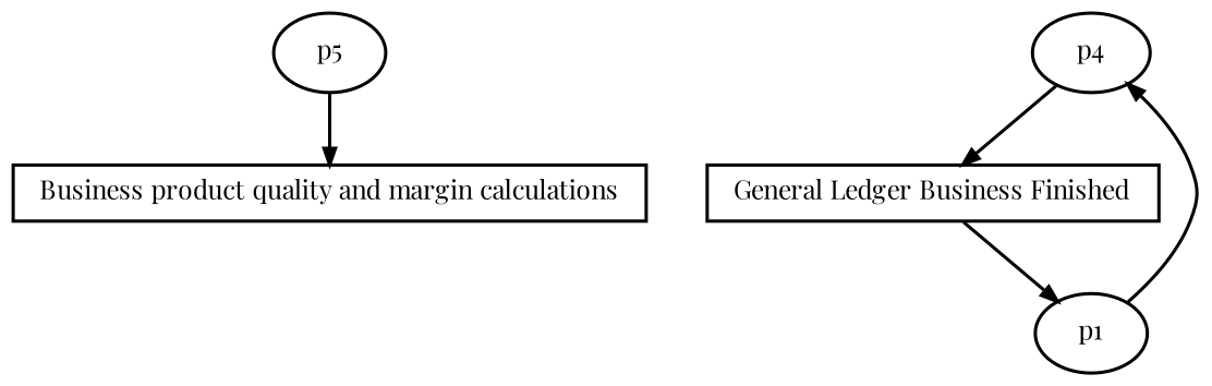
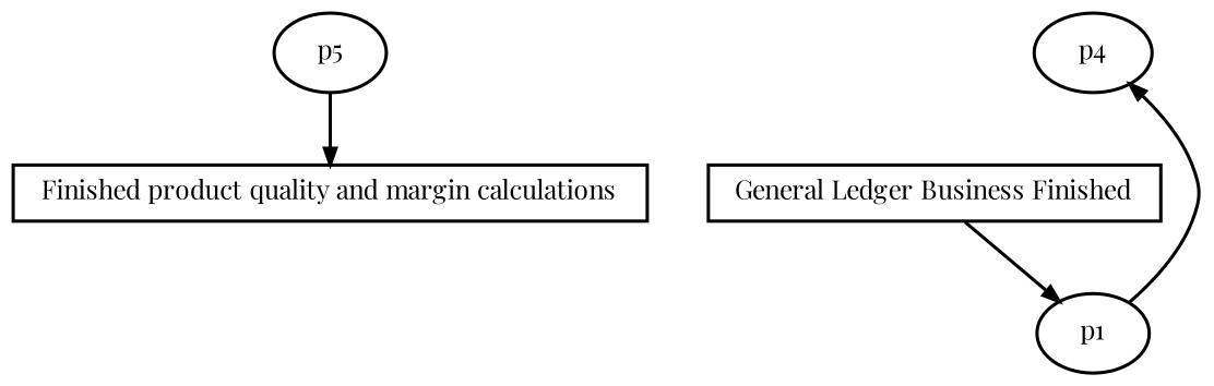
  digraph {
    fontname="Playfair Display"
    fontsize=8
    rankdir=TB
    ranksep=.3
    remincross=true
    node [fontname="Playfair Display" fontsize=8 shape=oval]
    edge [arrowsize=0.5 fontname="Playfair Display"]
-   n1 [height=.2 label="Business product quality and margin calculations" shape=box width=.2]
+   n1 [height=.2 label="Finished product quality and margin calculations" shape=box width=.2]
    n2 [height=.2 label=p4 width=.2]
    n3 [height=.2 label="General Ledger Business Finished" shape=box width=.2]
    n4 [height=.2 label=p1 width=.2]
    n5 [height=.2 label=p5 width=.2]
-   n2 -> n3
    n3 -> n4
    n4 -> n2
    n5 -> n1
  }
